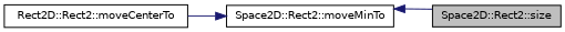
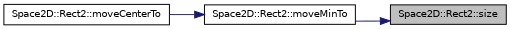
  digraph {
    rankdir=RL
    node [color=black fillcolor=white fontname=Helvetica fontsize=10 shape=record style=filled]
    edge [color=midnightblue dir=back fontname=Helvetica fontsize=10 labelfontname=Helvetica labelfontsize=10 style=solid]
    n1 [fillcolor=grey75 fontcolor=black height=0.2 label="Space2D::Rect2::size" width=0.4]
    n2 [height=0.2 label="Space2D::Rect2::moveMinTo" width=0.4]
-   n3 [height=0.2 label="Rect2D::Rect2::moveCenterTo" width=0.4]
-   n2 -> n1
+   n3 [height=0.2 label="Space2D::Rect2::moveCenterTo" width=0.4]
+   n1 -> n2
    n2 -> n3
  }
